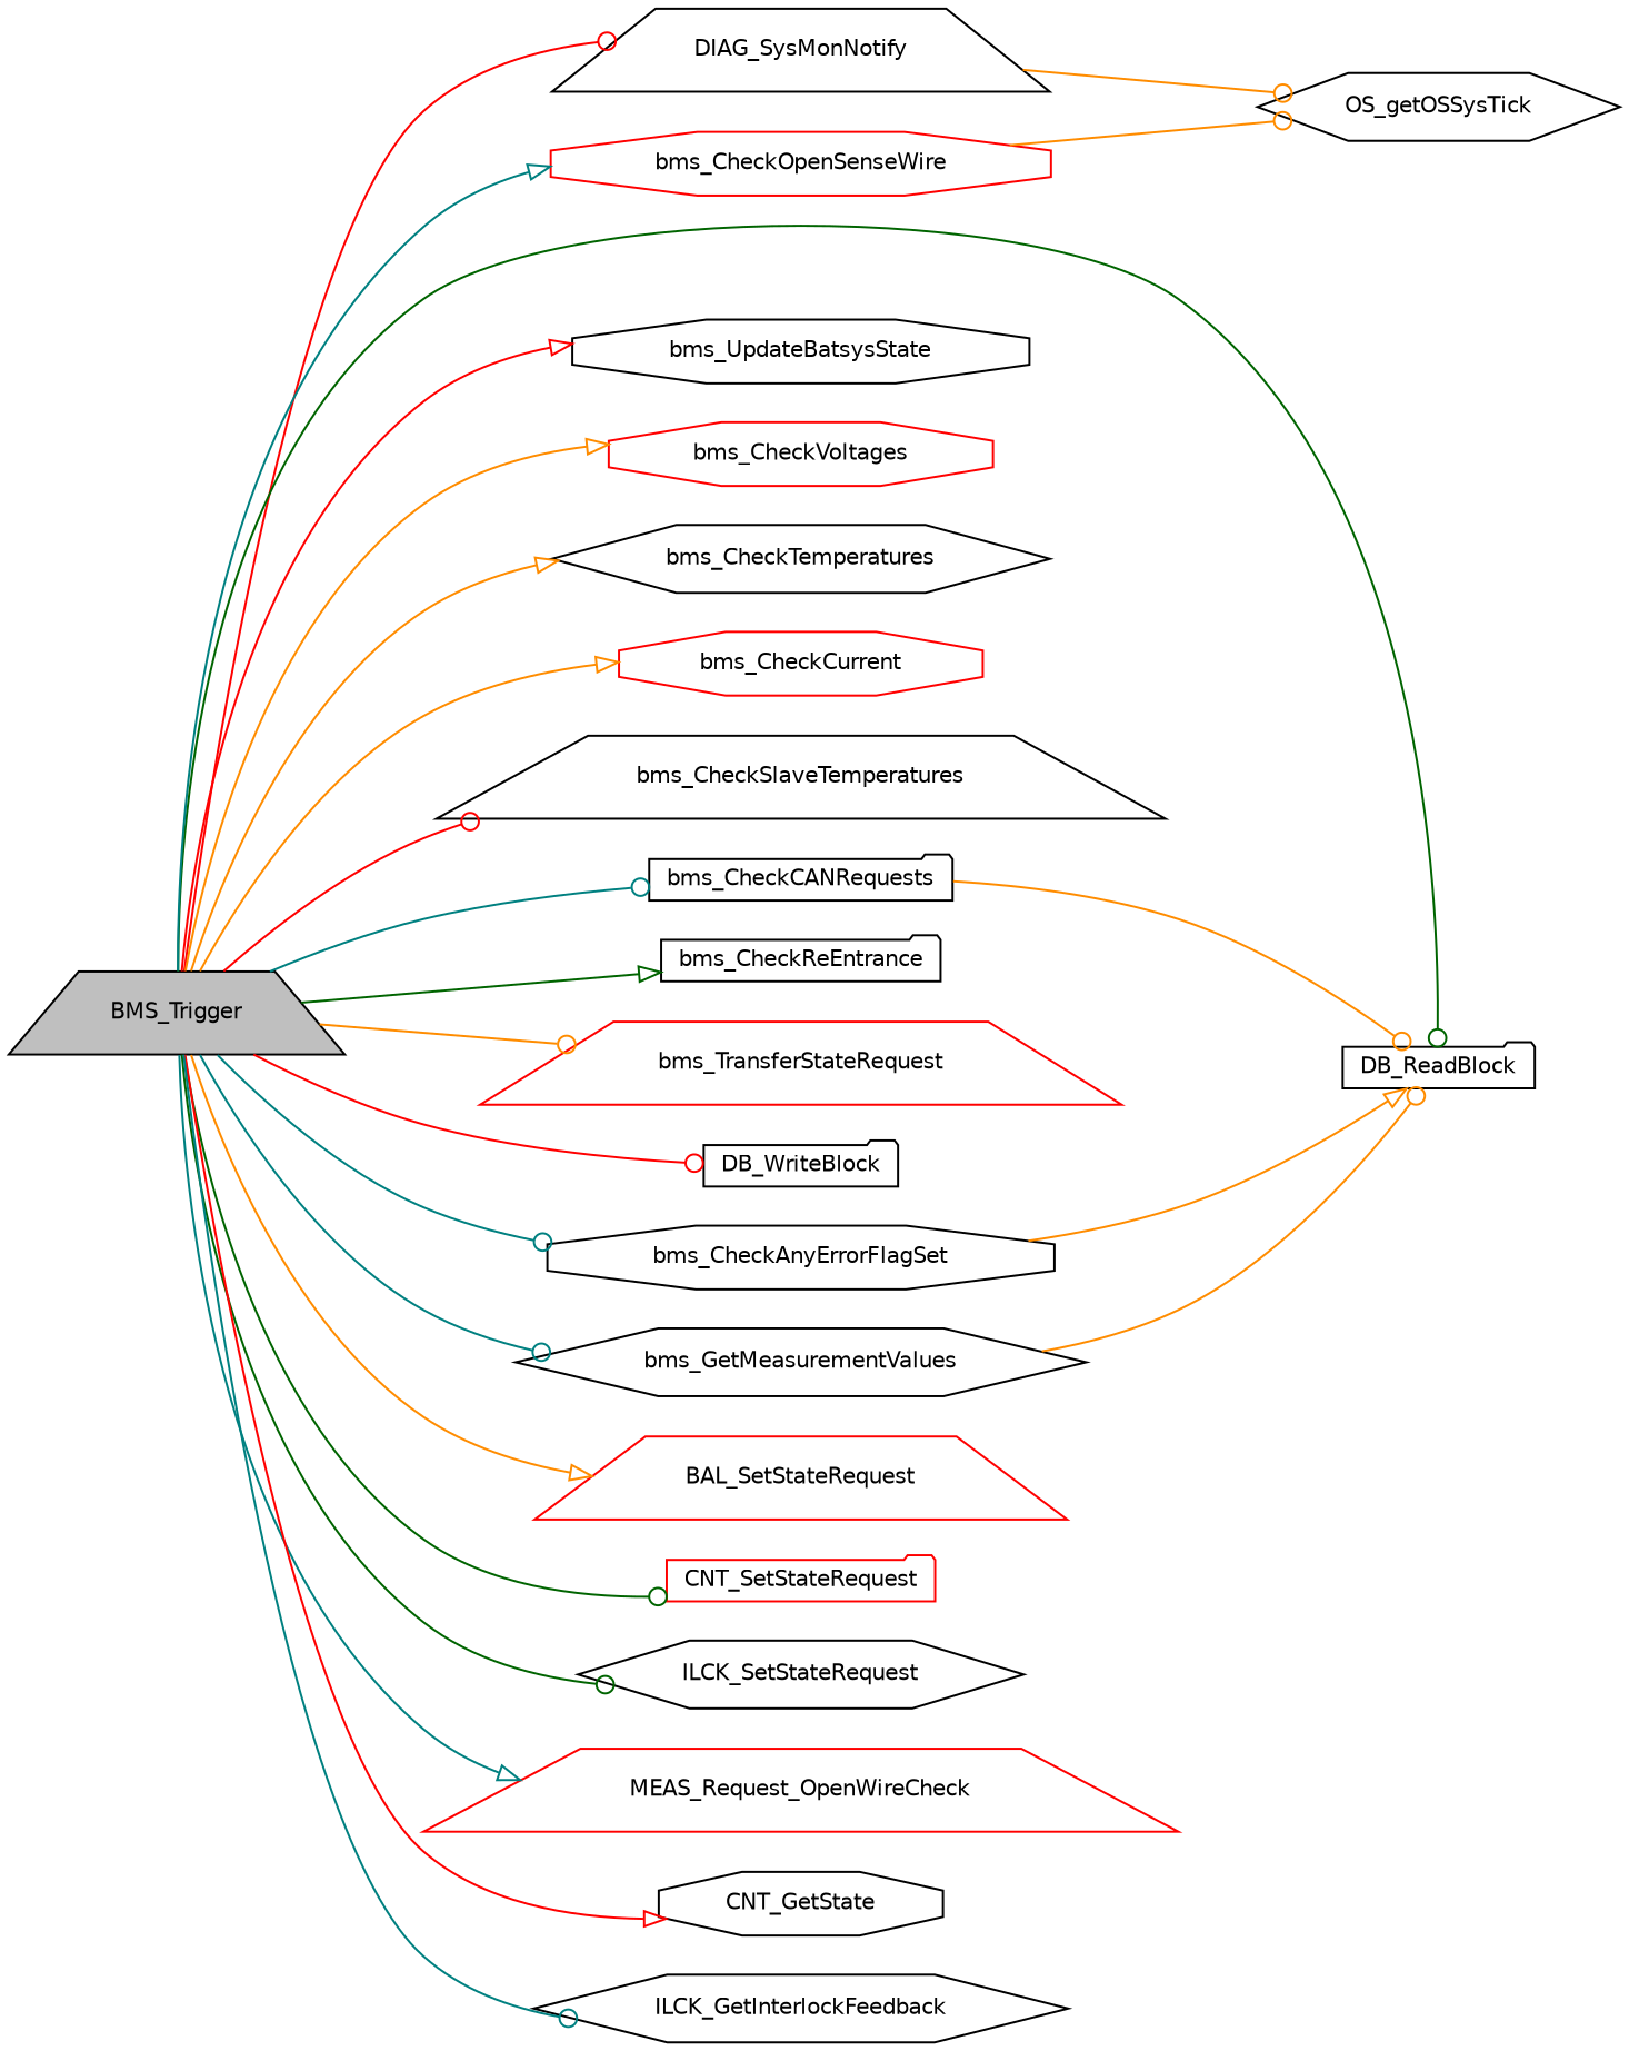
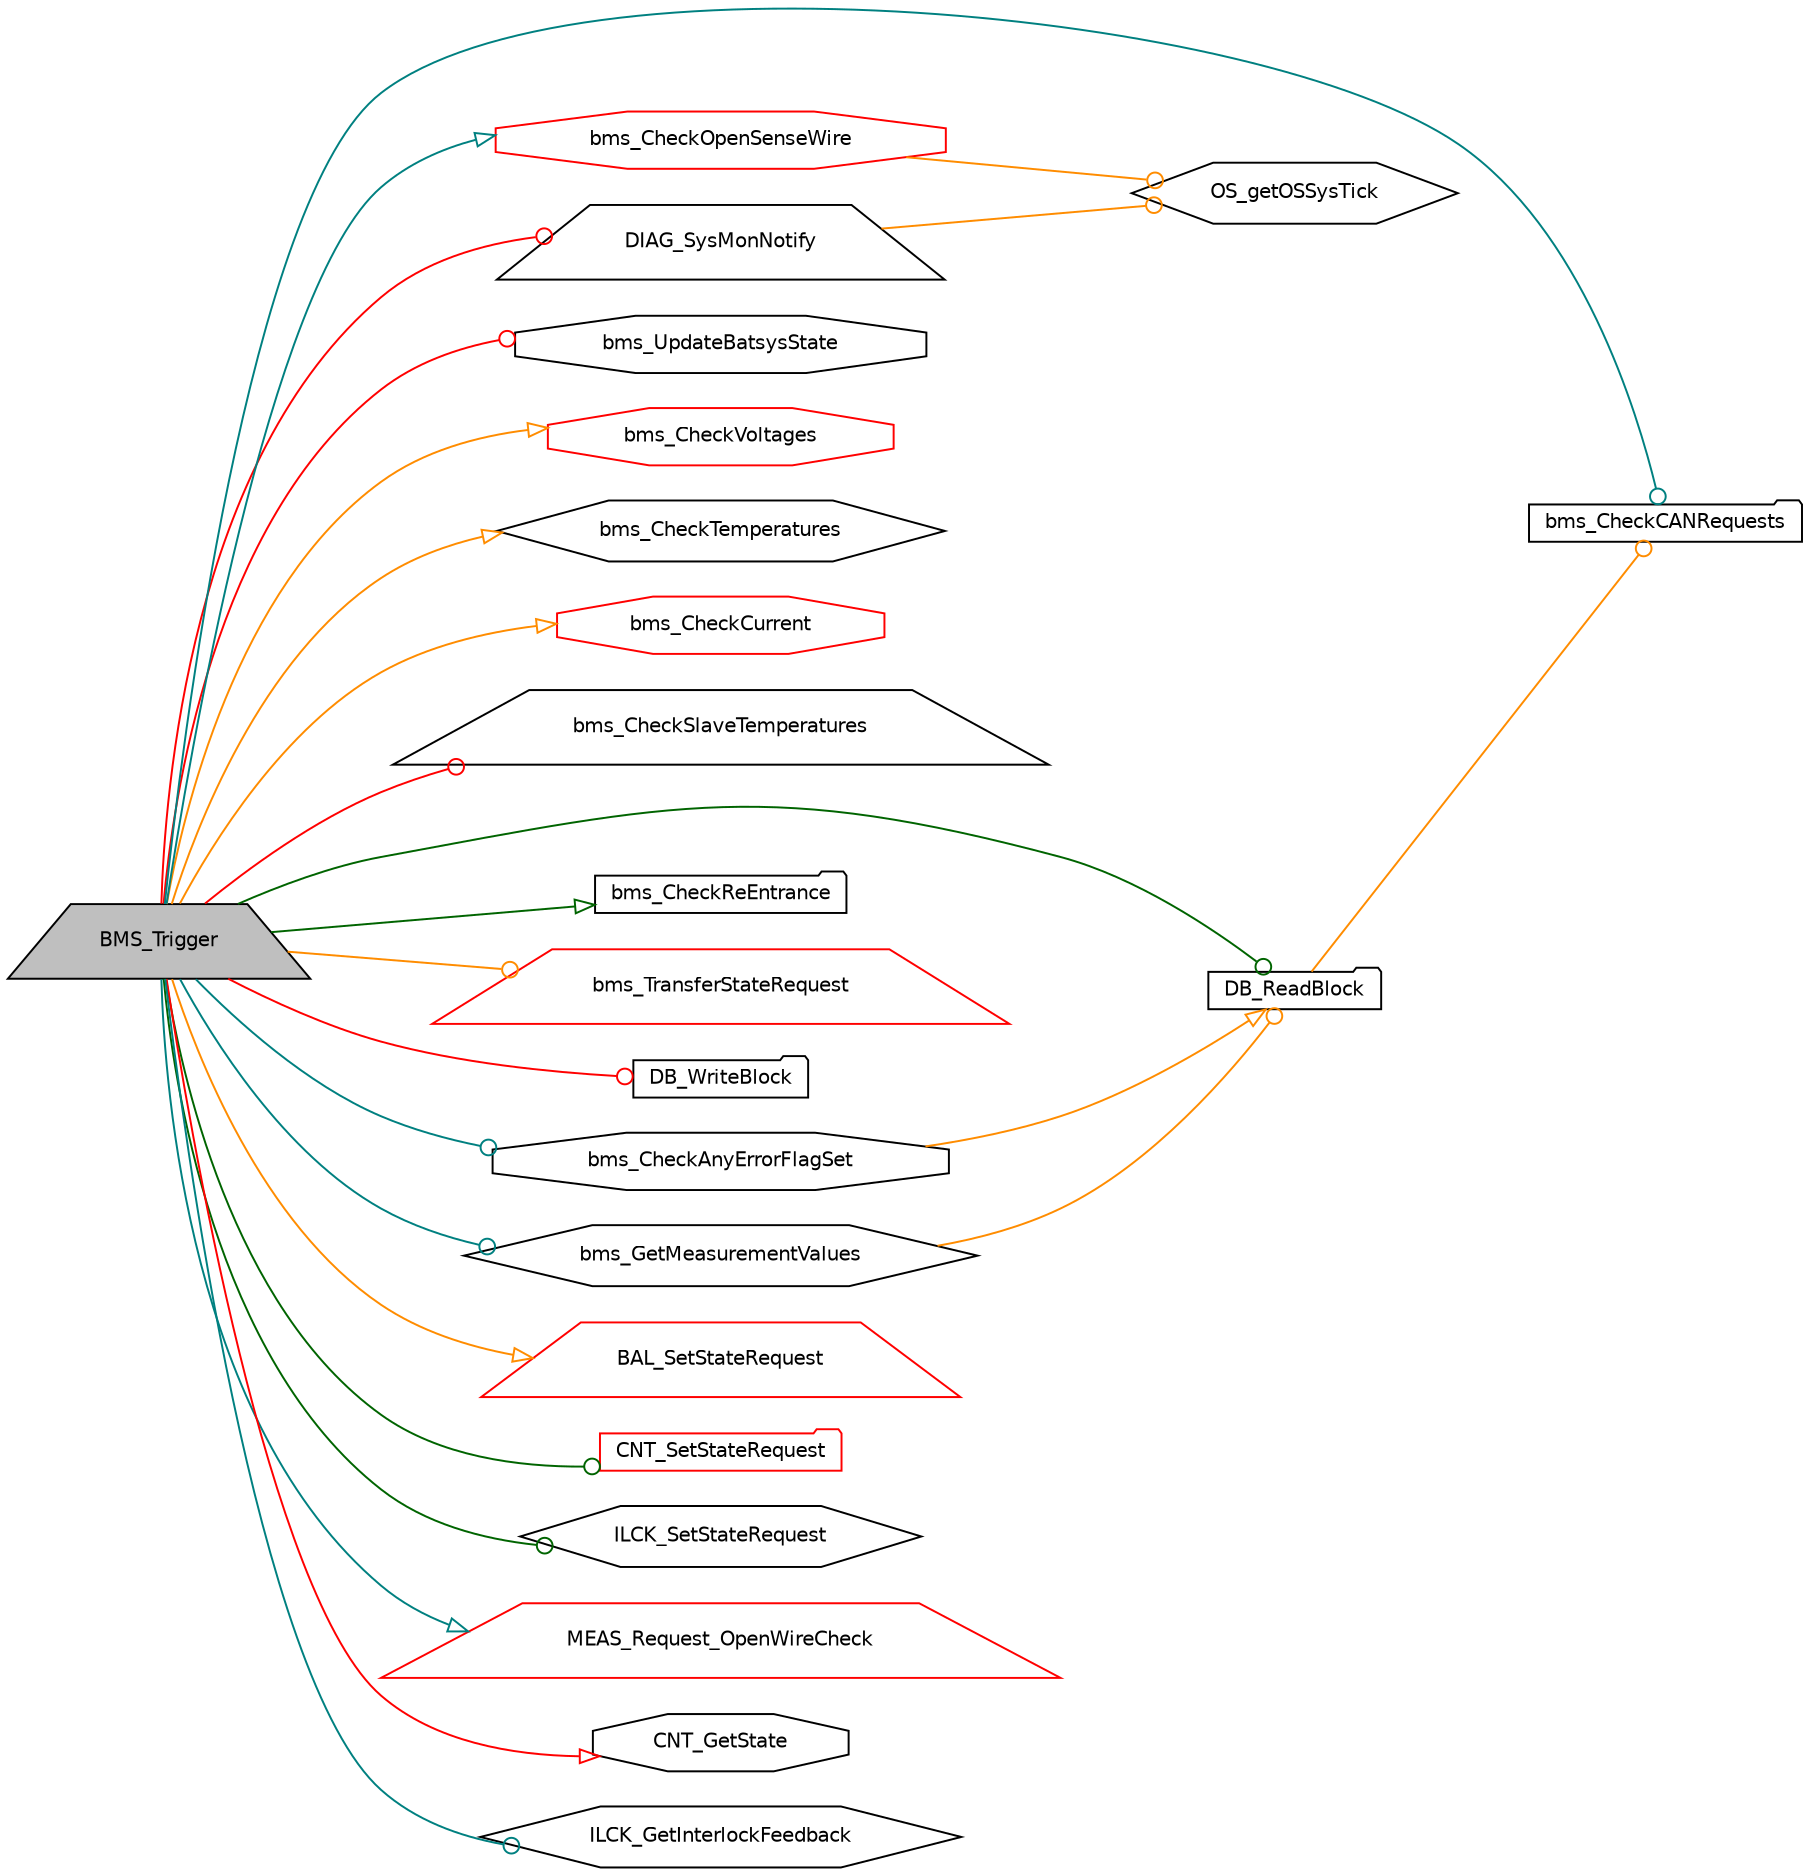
  digraph {
    rankdir=LR
    node [color=black fillcolor=white fontname=Helvetica fontsize=10 shape=trapezium style=filled]
    edge [arrowhead=odot color=darkorange fontname=Helvetica fontsize=10 labelfontname=Helvetica labelfontsize=10 style=solid]
    n1 [fillcolor=grey75 fontcolor=black height=0.2 label=BMS_Trigger width=0.4]
    n2 [height=0.2 label=DIAG_SysMonNotify width=0.4]
    n3 [height=0.2 label=bms_GetMeasurementValues shape=hexagon width=0.4]
    n4 [height=0.2 label=DB_ReadBlock shape=folder width=0.4]
    n5 [height=0.2 label=bms_UpdateBatsysState shape=octagon width=0.4]
    n6 [color=red height=0.2 label=bms_CheckVoltages shape=octagon width=0.4]
    n7 [height=0.2 label=bms_CheckTemperatures shape=hexagon width=0.4]
    n8 [color=red height=0.2 label=bms_CheckCurrent shape=octagon width=0.4]
    n9 [height=0.2 label=bms_CheckSlaveTemperatures width=0.4]
    n10 [color=red height=0.2 label=bms_CheckOpenSenseWire shape=octagon width=0.4]
    n11 [height=0.2 label=bms_CheckReEntrance shape=folder width=0.4]
    n12 [color=red height=0.2 label=bms_TransferStateRequest width=0.4]
    n13 [height=0.2 label=DB_WriteBlock shape=folder width=0.4]
    n14 [height=0.2 label=bms_CheckAnyErrorFlagSet shape=octagon width=0.4]
    n15 [height=0.2 label=bms_CheckCANRequests shape=folder width=0.4]
    n16 [color=red height=0.2 label=BAL_SetStateRequest width=0.4]
    n17 [color=red height=0.2 label=CNT_SetStateRequest shape=folder width=0.4]
    n18 [height=0.2 label=ILCK_SetStateRequest shape=hexagon width=0.4]
    n19 [color=red height=0.2 label=MEAS_Request_OpenWireCheck width=0.4]
    n20 [height=0.2 label=CNT_GetState shape=octagon width=0.4]
    n21 [height=0.2 label=ILCK_GetInterlockFeedback shape=hexagon width=0.4]
    n22 [height=0.2 label=OS_getOSSysTick shape=hexagon width=0.4]
    n1 -> n2 [color=red]
    n1 -> n3 [color=teal]
    n1 -> n4 [color=darkgreen]
-   n1 -> n5 [arrowhead=onormal color=red]
+   n1 -> n5 [color=red]
    n1 -> n6 [arrowhead=onormal]
    n1 -> n7 [arrowhead=onormal]
    n1 -> n8 [arrowhead=onormal]
    n1 -> n9 [color=red]
    n1 -> n10 [arrowhead=onormal color=teal]
    n1 -> n11 [arrowhead=onormal color=darkgreen]
    n1 -> n12
    n1 -> n13 [color=red]
    n1 -> n14 [color=teal]
    n1 -> n15 [color=teal]
    n1 -> n16 [arrowhead=onormal]
    n1 -> n17 [color=darkgreen]
    n1 -> n18 [color=darkgreen]
    n1 -> n19 [arrowhead=onormal color=teal]
    n1 -> n20 [arrowhead=onormal color=red]
    n1 -> n21 [color=teal]
    n2 -> n22
    n3 -> n4
    n10 -> n22
    n14 -> n4 [arrowhead=onormal]
-   n15 -> n4
+   n4 -> n15
  }
